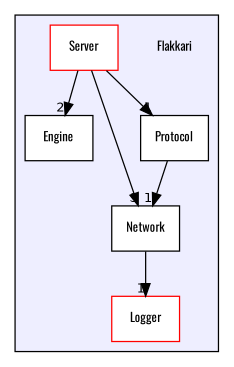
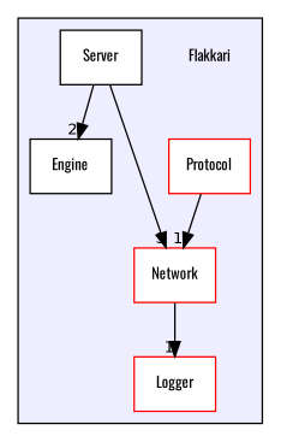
  digraph {
    compound=true
    fontname=Oswald
    node [fontname=Oswald fontsize=10 shape=box fillcolor=white style=filled]
    edge [fontname=Oswald headlabel=1 labeldistance=1.5 labelfontname=Helvetica labelfontsize=10]
    n1 [label=Flakkari shape=plaintext fillcolor="" style=""]
    n2 [color=black label=Engine]
    n3 [color=red label=Logger]
-   n4 [label=Network]
-   n5 [label=Protocol]
-   n6 [color=red label=Server]
+   n4 [label=Network color=red]
+   n5 [label=Protocol color=red]
+   n6 [color=black label=Server]
    subgraph cluster_1 {
      bgcolor="#eeeeff"
      pencolor=black
      n1
      n2
      n3
      n4
      n5
      n6
    }
    n4 -> n3
    n5 -> n4
    n6 -> n2 [headlabel=2]
    n6 -> n4 [headlabel=3]
-   n6 -> n5
  }
